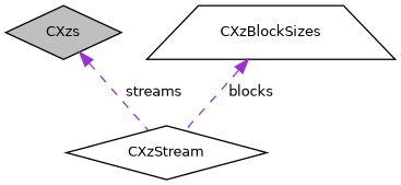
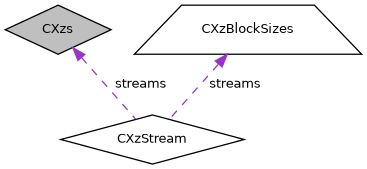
  digraph {
    node [color=black fillcolor=white fontname=Helvetica fontsize=10 shape=diamond style=filled]
    edge [color=darkorchid3 dir=back fontname=Helvetica fontsize=10 labelfontname=Helvetica labelfontsize=10 style=dashed]
    n1 [fillcolor=grey75 fontcolor=black height=0.2 label=CXzs width=0.4]
    n2 [height=0.2 label=CXzStream width=0.4]
    n3 [height=0.2 label=CXzBlockSizes shape=trapezium width=0.4]
    n1 -> n2 [label=" streams"]
-   n3 -> n2 [label=" blocks"]
+   n3 -> n2 [label=" streams"]
  }
